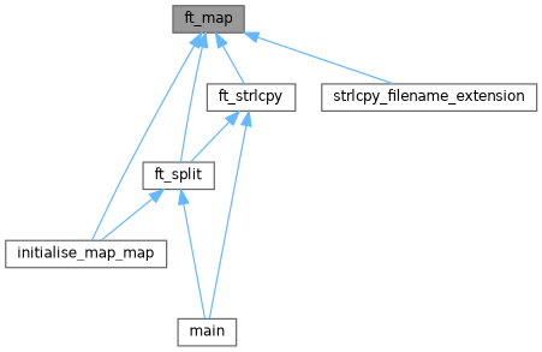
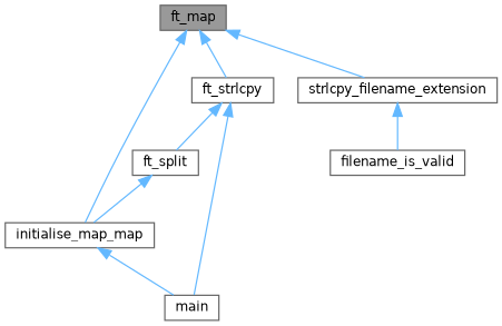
  digraph {
    rankdir=TB
    node [color=grey40 fillcolor=white fontname=Helvetica fontsize=10 shape=box style=filled]
    edge [color=steelblue1 dir=back fontname=Helvetica fontsize=10 labelfontname=Helvetica labelfontsize=10 style=solid]
    n1 [color=gray40 fillcolor=grey60 fontcolor=black height=0.2 label=ft_map width=0.4]
    n2 [height=0.2 label=ft_split width=0.4]
    n3 [height=0.2 label=initialise_map_map width=0.4]
    n4 [height=0.2 label=ft_strlcpy width=0.4]
    n5 [height=0.2 label=strlcpy_filename_extension width=0.4]
    n6 [height=0.2 label=main width=0.4]
-   n1 -> n2
+   n7 [height=0.2 label=filename_is_valid width=0.4]
    n1 -> n3
    n1 -> n4
    n1 -> n5
    n2 -> n3
-   n2 -> n6
+   n3 -> n6
    n4 -> n2
    n4 -> n6
+   n5 -> n7
  }
